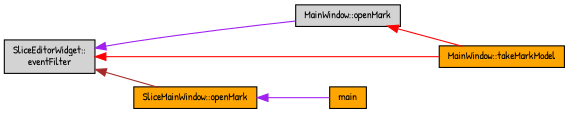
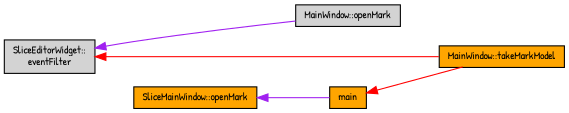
  digraph {
    fontname="Patrick Hand"
    rankdir=LR
    node [color=black fillcolor=orange fontname="Patrick Hand" fontsize=10 shape=record style=filled]
    edge [color=purple dir=back fontname="Patrick Hand" fontsize=10 labelfontname=Helvetica labelfontsize=10 style=solid]
    n1 [fillcolor=lightgrey height=0.2 label="SliceEditorWidget::\leventFilter" width=0.4]
    n2 [fillcolor=lightgrey height=0.2 label="MainWindow::openMark" width=0.4]
    n3 [height=0.2 label="MainWindow::takeMarkModel" width=0.4]
    n4 [height=0.2 label="SliceMainWindow::openMark" width=0.4]
    n5 [height=0.2 label=main width=0.4]
    n1 -> n2
    n1 -> n3 [color=red]
-   n1 -> n4 [color=brown]
-   n2 -> n3 [color=red]
+   n5 -> n3 [color=red]
    n4 -> n5
  }
